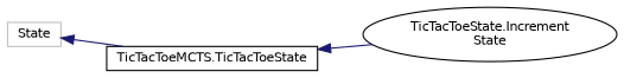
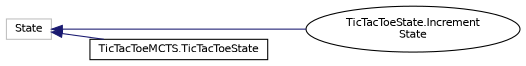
  digraph {
    rankdir=LR
    node [color=black fillcolor=white fontname=Helvetica fontsize=10 shape=box style=filled]
    edge [color=midnightblue dir=back fontname=Helvetica fontsize=10 labelfontname=Helvetica labelfontsize=10 style=solid]
    n1 [color=grey75 height=0.2 label=State width=0.4]
    n2 [height=0.2 label="TicTacToeState.Increment\lState" shape=ellipse width=0.4]
    n3 [height=0.2 label="TicTacToeMCTS.TicTacToeState" width=0.4]
-   n3 -> n2
+   n1 -> n2
    n1 -> n3
  }
